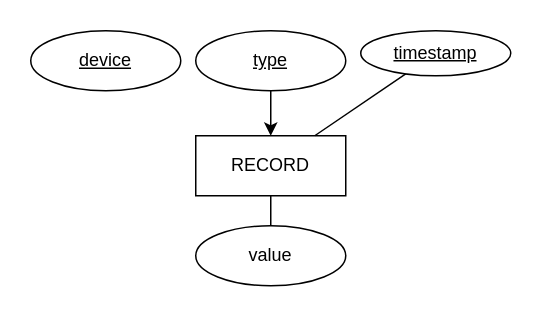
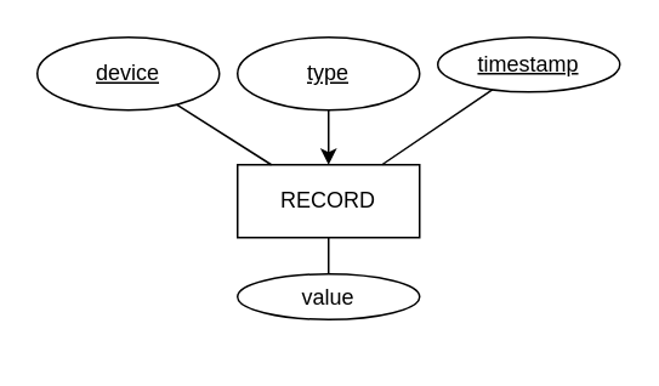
  <mxCell id="0" />
  <mxCell id="1" parent="0" />
  <mxCell id="2" value="RECORD" style="whiteSpace=wrap;html=1;align=center;" parent="1" vertex="1"><mxGeometry x="130" y="90" width="100" height="40" as="geometry" /></mxCell>
+ <mxCell id="3" value="" style="endArrow=none;html=1;rounded=0;" parent="1" source="6" target="2" edge="1"><mxGeometry relative="1" as="geometry"><mxPoint x="88.116" y="56.539" as="sourcePoint" /><mxPoint x="93" y="130" as="targetPoint" /></mxGeometry></mxCell>
  <mxCell id="4" value="" style="endArrow=classic;html=1;rounded=0;" parent="1" source="7" target="2" edge="1"><mxGeometry relative="1" as="geometry"><mxPoint x="180" y="60" as="sourcePoint" /><mxPoint x="156" y="100" as="targetPoint" /></mxGeometry></mxCell>
  <mxCell id="5" value="" style="endArrow=none;html=1;rounded=0;" parent="1" source="10" target="2" edge="1"><mxGeometry relative="1" as="geometry"><mxPoint x="263.449" y="56.947" as="sourcePoint" /><mxPoint x="190" y="100" as="targetPoint" /></mxGeometry></mxCell>
  <mxCell id="6" value="device" style="ellipse;whiteSpace=wrap;html=1;align=center;fontStyle=4;" parent="1" vertex="1"><mxGeometry x="20" y="20" width="100" height="40" as="geometry" /></mxCell>
  <mxCell id="7" value="type" style="ellipse;whiteSpace=wrap;html=1;align=center;fontStyle=4;" parent="1" vertex="1"><mxGeometry x="130" y="20" width="100" height="40" as="geometry" /></mxCell>
- <mxCell id="8" value="value" style="ellipse;whiteSpace=wrap;html=1;align=center;" parent="1" vertex="1"><mxGeometry x="130" y="150" width="100" height="40" as="geometry" /></mxCell>
+ <mxCell id="8" value="value" style="ellipse;whiteSpace=wrap;html=1;align=center;" parent="1" vertex="1"><mxGeometry x="130" y="150" width="100" height="25" as="geometry" /></mxCell>
  <mxCell id="9" value="" style="endArrow=none;html=1;rounded=0;" parent="1" source="8" target="2" edge="1"><mxGeometry relative="1" as="geometry"><mxPoint x="273" y="67" as="sourcePoint" /><mxPoint x="221" y="100" as="targetPoint" /></mxGeometry></mxCell>
  <mxCell id="10" value="timestamp" style="ellipse;whiteSpace=wrap;html=1;align=center;fontStyle=4;" parent="1" vertex="1"><mxGeometry x="240" y="20" width="100" height="30" as="geometry" /></mxCell>
